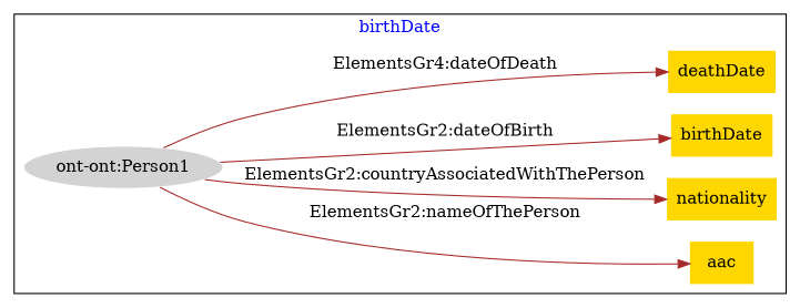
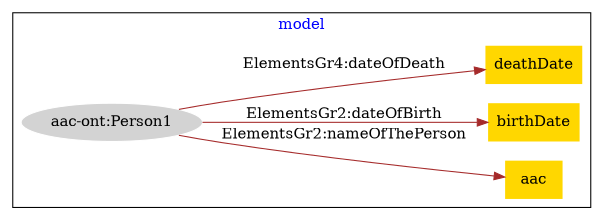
  digraph {
    fontcolor=blue
    rankdir=LR
    remincross=true
    node [fillcolor=gold style=filled shape=plaintext]
    edge [color=brown fontcolor=black]
-   n1 [color=white fillcolor=lightgray label="ont-ont:Person1" shape=""]
+   n1 [color=white fillcolor=lightgray label="aac-ont:Person1" shape=""]
    n2 [label=aac]
-   n3 [label=nationality]
    n4 [label=birthDate]
    n5 [label=deathDate]
    subgraph cluster_1 {
-     label=birthDate
+     label=model
      n1
      n2
-     n3
      n4
      n5
    }
    n1 -> n2 [label="ElementsGr2:nameOfThePerson"]
-   n1 -> n3 [label="ElementsGr2:countryAssociatedWithThePerson"]
    n1 -> n4 [label="ElementsGr2:dateOfBirth"]
    n1 -> n5 [label="ElementsGr4:dateOfDeath"]
  }
